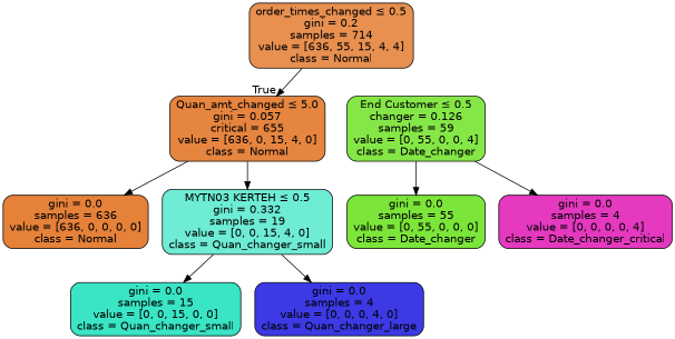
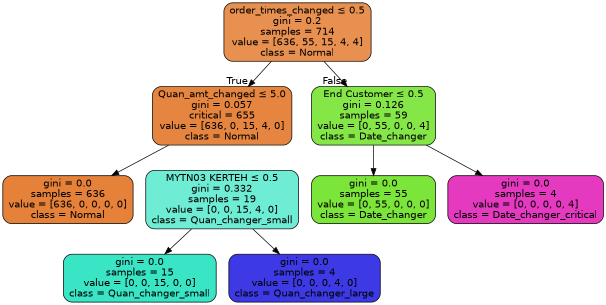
  digraph {
    node [color=black fontname=helvetica shape=box style="filled, rounded"]
    edge [fontname=helvetica]
    n1 [fillcolor="#e89050" label=<order_times_changed &le; 0.5<br/>gini = 0.2<br/>samples = 714<br/>value = [636, 55, 15, 4, 4]<br/>class = Normal>]
    n2 [fillcolor="#e6853f" label=<Quan_amt_changed &le; 5.0<br/>gini = 0.057<br/>critical = 655<br/>value = [636, 0, 15, 4, 0]<br/>class = Normal>]
-   n3 [fillcolor="#85e747" label=<End Customer &le; 0.5<br/>changer = 0.126<br/>samples = 59<br/>value = [0, 55, 0, 0, 4]<br/>class = Date_changer>]
+   n3 [fillcolor="#85e747" label=<End Customer &le; 0.5<br/>gini = 0.126<br/>samples = 59<br/>value = [0, 55, 0, 0, 4]<br/>class = Date_changer>]
    n4 [fillcolor="#e58139" label=<gini = 0.0<br/>samples = 636<br/>value = [636, 0, 0, 0, 0]<br/>class = Normal>]
    n5 [fillcolor="#6eecd4" label=<MYTN03 KERTEH &le; 0.5<br/>gini = 0.332<br/>samples = 19<br/>value = [0, 0, 15, 4, 0]<br/>class = Quan_changer_small>]
    n6 [fillcolor="#7be539" label=<gini = 0.0<br/>samples = 55<br/>value = [0, 55, 0, 0, 0]<br/>class = Date_changer>]
    n7 [fillcolor="#e539c0" label=<gini = 0.0<br/>samples = 4<br/>value = [0, 0, 0, 0, 4]<br/>class = Date_changer_critical>]
    n8 [fillcolor="#39e5c5" label=<gini = 0.0<br/>samples = 15<br/>value = [0, 0, 15, 0, 0]<br/>class = Quan_changer_small>]
    n9 [fillcolor="#3c39e5" label=<gini = 0.0<br/>samples = 4<br/>value = [0, 0, 0, 4, 0]<br/>class = Quan_changer_large>]
    n1 -> n2 [headlabel=True labelangle=45 labeldistance=2.5]
+   n1 -> n3 [headlabel=False labelangle=-45 labeldistance=2.5]
    n2 -> n4
-   n2 -> n5
    n3 -> n6
    n3 -> n7
    n5 -> n8
    n5 -> n9
  }
